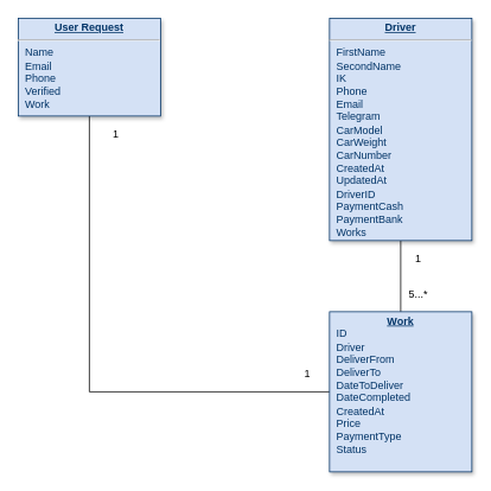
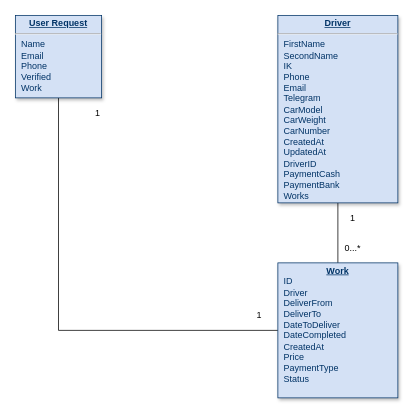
  <mxCell id="0" />
  <mxCell id="1" parent="0" />
  <mxCell id="2" style="edgeStyle=orthogonalEdgeStyle;rounded=0;orthogonalLoop=1;jettySize=auto;html=1;exitX=0.5;exitY=1;exitDx=0;exitDy=0;entryX=0;entryY=0.5;entryDx=0;entryDy=0;endArrow=none;endFill=0;" parent="1" source="3" target="6" edge="1"><mxGeometry relative="1" as="geometry" /></mxCell>
- <mxCell id="3" value="&lt;p style=&quot;margin: 0px ; margin-top: 4px ; text-align: center ; text-decoration: underline&quot;&gt;&lt;strong&gt;User Request&lt;/strong&gt;&lt;/p&gt;&lt;hr&gt;&lt;p style=&quot;margin: 0px ; margin-left: 8px&quot;&gt;Name&lt;/p&gt;&lt;p style=&quot;margin: 0px ; margin-left: 8px&quot;&gt;Email&lt;/p&gt;&lt;p style=&quot;margin: 0px ; margin-left: 8px&quot;&gt;Phone&lt;/p&gt;&lt;p style=&quot;margin: 0px ; margin-left: 8px&quot;&gt;Verified&lt;br&gt;Work&lt;br&gt;&lt;br&gt;&lt;/p&gt;" style="verticalAlign=top;align=left;overflow=fill;fontSize=12;fontFamily=Helvetica;html=1;strokeColor=#003366;shadow=1;fillColor=#D4E1F5;fontColor=#003366" parent="1" vertex="1"><mxGeometry x="20" y="20" width="160" height="110" as="geometry" /></mxCell>
+ <mxCell id="3" value="&lt;p style=&quot;margin: 0px ; margin-top: 4px ; text-align: center ; text-decoration: underline&quot;&gt;&lt;strong&gt;User Request&lt;/strong&gt;&lt;/p&gt;&lt;hr&gt;&lt;p style=&quot;margin: 0px ; margin-left: 8px&quot;&gt;Name&lt;/p&gt;&lt;p style=&quot;margin: 0px ; margin-left: 8px&quot;&gt;Email&lt;/p&gt;&lt;p style=&quot;margin: 0px ; margin-left: 8px&quot;&gt;Phone&lt;/p&gt;&lt;p style=&quot;margin: 0px ; margin-left: 8px&quot;&gt;Verified&lt;br&gt;Work&lt;br&gt;&lt;br&gt;&lt;/p&gt;" style="verticalAlign=top;align=left;overflow=fill;fontSize=12;fontFamily=Helvetica;html=1;strokeColor=#003366;shadow=1;fillColor=#D4E1F5;fontColor=#003366" parent="1" vertex="1"><mxGeometry x="20" y="20" width="115" height="110" as="geometry" /></mxCell>
  <mxCell id="4" style="edgeStyle=orthogonalEdgeStyle;rounded=0;orthogonalLoop=1;jettySize=auto;html=1;exitX=0.5;exitY=1;exitDx=0;exitDy=0;entryX=0.5;entryY=0;entryDx=0;entryDy=0;endArrow=none;endFill=0;" parent="1" source="5" target="6" edge="1"><mxGeometry relative="1" as="geometry" /></mxCell>
  <mxCell id="5" value="&lt;p style=&quot;margin: 0px ; margin-top: 4px ; text-align: center ; text-decoration: underline&quot;&gt;&lt;strong&gt;Driver&lt;/strong&gt;&lt;/p&gt;&lt;hr&gt;&lt;p style=&quot;margin: 0px ; margin-left: 8px&quot;&gt;FirstName&lt;/p&gt;&lt;p style=&quot;margin: 0px ; margin-left: 8px&quot;&gt;SecondName&lt;/p&gt;&lt;p style=&quot;margin: 0px ; margin-left: 8px&quot;&gt;IK&lt;/p&gt;&lt;p style=&quot;margin: 0px ; margin-left: 8px&quot;&gt;Phone&lt;br&gt;Email&lt;br&gt;Telegram&lt;br&gt;CarModel&lt;/p&gt;&lt;p style=&quot;margin: 0px ; margin-left: 8px&quot;&gt;CarWeight&lt;/p&gt;&lt;p style=&quot;margin: 0px ; margin-left: 8px&quot;&gt;CarNumber&lt;/p&gt;&lt;p style=&quot;margin: 0px ; margin-left: 8px&quot;&gt;CreatedAt&lt;br&gt;UpdatedAt&lt;/p&gt;&lt;p style=&quot;margin: 0px ; margin-left: 8px&quot;&gt;DriverID&lt;br&gt;PaymentCash&lt;br&gt;PaymentBank&lt;br&gt;Works&lt;br&gt;&lt;br&gt;&lt;/p&gt;" style="verticalAlign=top;align=left;overflow=fill;fontSize=12;fontFamily=Helvetica;html=1;strokeColor=#003366;shadow=1;fillColor=#D4E1F5;fontColor=#003366" parent="1" vertex="1"><mxGeometry x="370" y="20" width="160" height="250" as="geometry" /></mxCell>
  <mxCell id="6" value="&lt;p style=&quot;margin: 0px ; margin-top: 4px ; text-align: center ; text-decoration: underline&quot;&gt;&lt;b&gt;Work&lt;/b&gt;&lt;/p&gt;&lt;p style=&quot;margin: 0px ; margin-left: 8px&quot;&gt;ID&lt;/p&gt;&lt;p style=&quot;margin: 0px ; margin-left: 8px&quot;&gt;Driver&lt;/p&gt;&lt;p style=&quot;margin: 0px ; margin-left: 8px&quot;&gt;DeliverFrom&lt;/p&gt;&lt;p style=&quot;margin: 0px ; margin-left: 8px&quot;&gt;DeliverTo&lt;/p&gt;&lt;p style=&quot;margin: 0px ; margin-left: 8px&quot;&gt;DateToDeliver&lt;br&gt;DateCompleted&lt;/p&gt;&lt;p style=&quot;margin: 0px ; margin-left: 8px&quot;&gt;CreatedAt&lt;/p&gt;&lt;p style=&quot;margin: 0px ; margin-left: 8px&quot;&gt;Price&lt;br&gt;PaymentType&lt;br&gt;Status&lt;/p&gt;" style="verticalAlign=top;align=left;overflow=fill;fontSize=12;fontFamily=Helvetica;html=1;strokeColor=#003366;shadow=1;fillColor=#D4E1F5;fontColor=#003366" parent="1" vertex="1"><mxGeometry x="370" y="350" width="160" height="180" as="geometry" /></mxCell>
  <mxCell id="7" value="1" style="text;html=1;strokeColor=none;fillColor=none;align=center;verticalAlign=middle;whiteSpace=wrap;rounded=0;" parent="1" vertex="1"><mxGeometry x="450" y="280" width="40" height="20" as="geometry" /></mxCell>
- <mxCell id="8" value="5...*" style="text;html=1;strokeColor=none;fillColor=none;align=center;verticalAlign=middle;whiteSpace=wrap;rounded=0;" parent="1" vertex="1"><mxGeometry x="450" y="320" width="40" height="20" as="geometry" /></mxCell>
+ <mxCell id="8" value="0...*" style="text;html=1;strokeColor=none;fillColor=none;align=center;verticalAlign=middle;whiteSpace=wrap;rounded=0;" parent="1" vertex="1"><mxGeometry x="450" y="320" width="40" height="20" as="geometry" /></mxCell>
  <mxCell id="9" value="1" style="text;html=1;strokeColor=none;fillColor=none;align=center;verticalAlign=middle;whiteSpace=wrap;rounded=0;" parent="1" vertex="1"><mxGeometry x="110" y="140" width="40" height="20" as="geometry" /></mxCell>
  <mxCell id="10" value="1" style="text;html=1;align=center;verticalAlign=middle;resizable=0;points=[];autosize=1;" parent="1" vertex="1"><mxGeometry x="335" y="410" width="20" height="20" as="geometry" /></mxCell>
